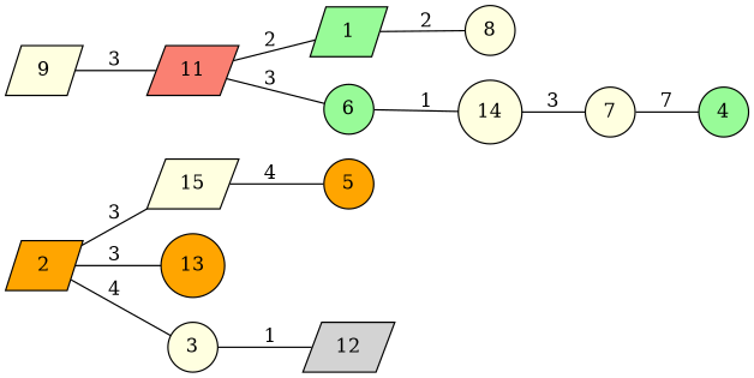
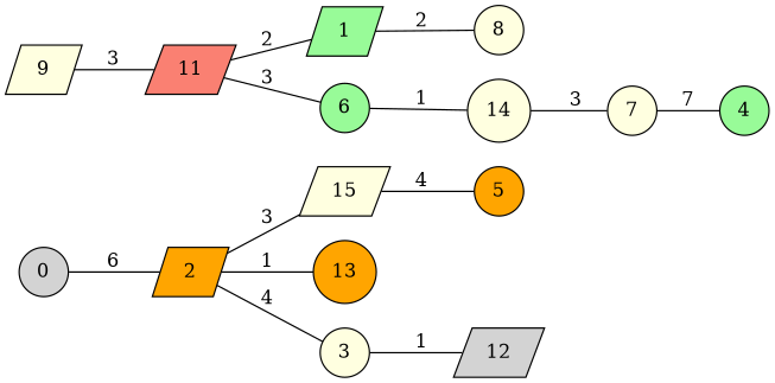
  graph {
    rankdir=LR
    node [fillcolor=lightyellow shape=circle style=filled]
+   0 [fillcolor=lightgrey]
    2 [fillcolor=orange shape=parallelogram]
    n3 [label=15 shape=parallelogram]
    13 [fillcolor=orange]
    3
    5 [fillcolor=orange]
    12 [fillcolor=lightgrey shape=parallelogram]
    9 [shape=parallelogram]
    11 [fillcolor=salmon shape=parallelogram]
    1 [fillcolor=palegreen shape=parallelogram]
    6 [fillcolor=palegreen]
    8
    14
    7
    4 [fillcolor=palegreen]
+   0 -- 2 [label=6]
    2 -- n3 [label=3]
-   2 -- 13 [label=3]
+   2 -- 13 [label=1]
    2 -- 3 [label=4]
    n3 -- 5 [label=4]
    3 -- 12 [label=1]
    9 -- 11 [label=3]
    11 -- 1 [label=2]
    11 -- 6 [label=3]
    1 -- 8 [label=2]
    6 -- 14 [label=1]
    14 -- 7 [label=3]
    7 -- 4 [label=7]
  }
